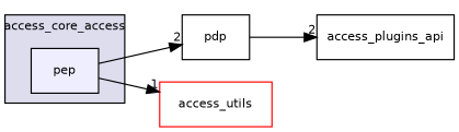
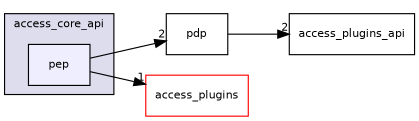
  digraph {
    compound=true
    rankdir=LR
    node [fontname=Helvetica fontsize=10 shape=box]
    edge [headlabel=2 labeldistance=1.5 labelfontname=Helvetica labelfontsize=10]
    n1 [fillcolor="#eeeeff" label=pep pencolor=black style=filled]
    n2 [label=pdp]
-   n3 [color=red fillcolor=white label=access_utils style=filled]
+   n3 [color=red fillcolor=white label=access_plugins style=filled]
    n4 [label=access_plugins_api]
    subgraph cluster_1 {
      bgcolor="#ddddee"
      fontname=Helvetica
      fontsize=10
-     label=access_core_access
+     label=access_core_api
      pencolor=black
      n1
    }
    n1 -> n2
    n1 -> n3 [headlabel=1]
    n2 -> n4
  }
